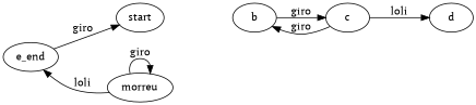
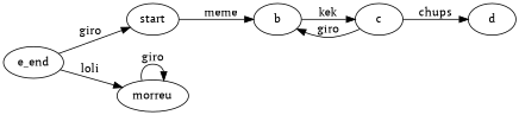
  digraph {
    fontname="PT Serif"
    rankdir=LR
    node [fontname="PT Serif"]
    edge [fontname="PT Serif"]
    start
    b
    c
    d
    e_end
    morreu
-   b -> c [label=giro]
+   start -> b [label=meme]
+   b -> c [label=kek]
    c -> b [label=giro]
-   c -> d [label=loli]
+   c -> d [label=chups]
    e_end -> start [label=giro]
-   morreu -> e_end [label=loli]
+   e_end -> morreu [label=loli]
    morreu -> morreu [label=giro]
  }
